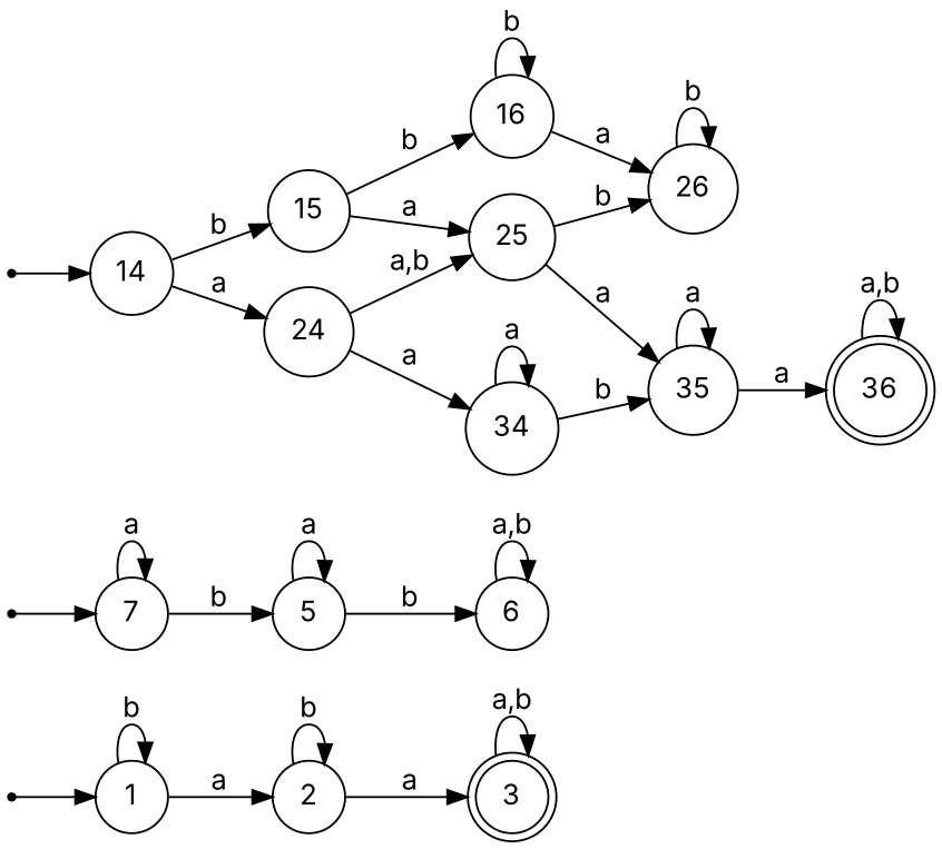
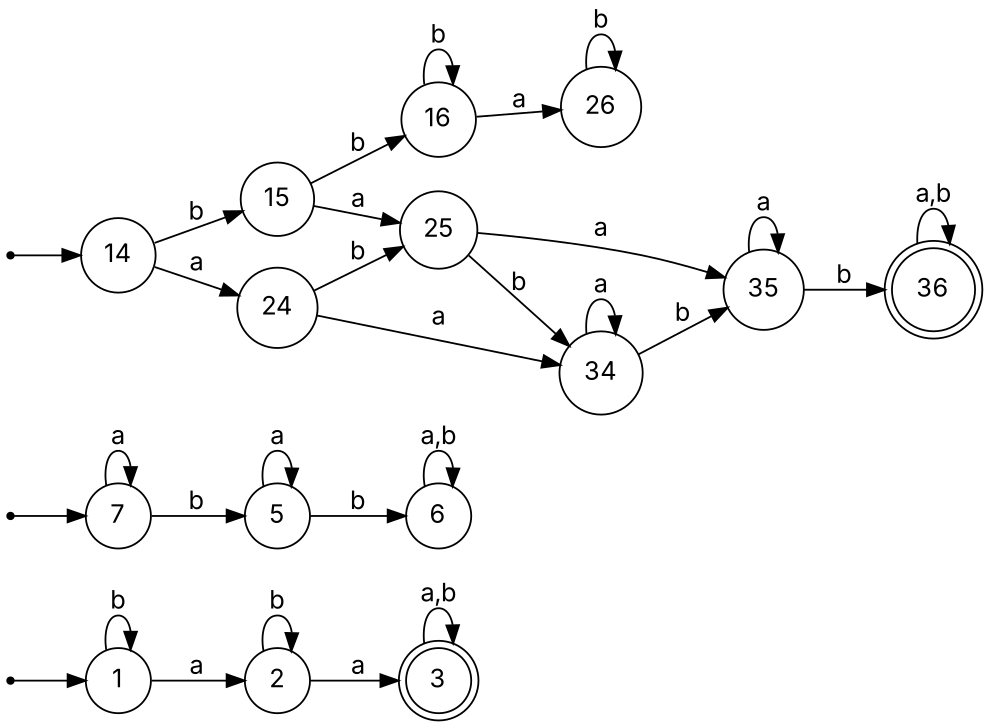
  digraph {
    fontname=Inter
    rankdir=LR
    node [fontname=Inter shape=circle]
    edge [fontname=Inter]
    0 [shape=point]
    1
    2
    3 [shape=doublecircle]
    00 [shape=point]
    n6 [label=7]
    5
    6
    000 [shape=point]
    14
    15
    24
    16
    25
    26
    34
    35
    36 [shape=doublecircle]
    subgraph sub_1 {
      0
      1
      2
      3
    }
    subgraph sub_2 {
      00
      n6
      5
      6
    }
    subgraph sub_3 {
      000
      14
      15
      24
      16
      25
      26
      34
      35
      36
    }
    0 -> 1
    1 -> 1 [label=b]
    1 -> 2 [label=a]
    2 -> 2 [label=b]
    2 -> 3 [label=a]
    3 -> 3 [label="a,b"]
    00 -> n6
    n6 -> n6 [label=a]
    n6 -> 5 [label=b]
    5 -> 5 [label=a]
    5 -> 6 [label=b]
    6 -> 6 [label="a,b"]
    000 -> 14
    14 -> 15 [label=b]
    14 -> 24 [label=a]
    15 -> 16 [label=b]
    15 -> 25 [label=a]
-   24 -> 25 [label="a,b"]
+   24 -> 25 [label=b]
    24 -> 34 [label=a]
    16 -> 16 [label=b]
    16 -> 26 [label=a]
-   25 -> 26 [label=b]
+   25 -> 34 [label=b]
    25 -> 35 [label=a]
    26 -> 26 [label=b]
    34 -> 34 [label=a]
    34 -> 35 [label=b]
    35 -> 35 [label=a]
-   35 -> 36 [label=a]
+   35 -> 36 [label=b]
    36 -> 36 [label="a,b"]
  }
